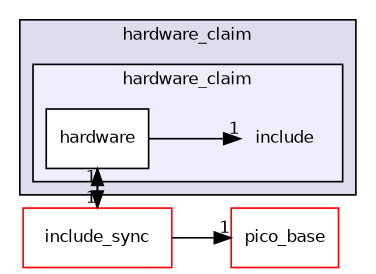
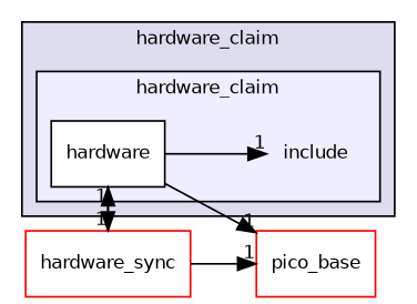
  digraph {
    compound=true
    rankdir=LR
    node [color=red fontname=Helvetica fontsize=10 shape=box fillcolor=white style=filled]
    edge [headlabel=1 labeldistance=1.5 labelfontname=Helvetica labelfontsize=10]
    n1 [label=include shape=plaintext fillcolor="" style=""]
    n2 [color=black label=hardware]
    n3 [label=pico_base]
-   n4 [label=include_sync]
+   n4 [label=hardware_sync]
    subgraph cluster_1 {
      bgcolor="#ddddee"
      fontname=Helvetica
      fontsize=10
      label=hardware_claim
      pencolor=black
      subgraph cluster_2 {
        bgcolor="#eeeeff"
        fontname=Helvetica
        fontsize=10
        label=hardware_claim
        pencolor=black
        n1
        n2
      }
    }
    n2 -> n1
+   n2 -> n3
    n2 -> n4
    n4 -> n2
    n4 -> n3
  }
